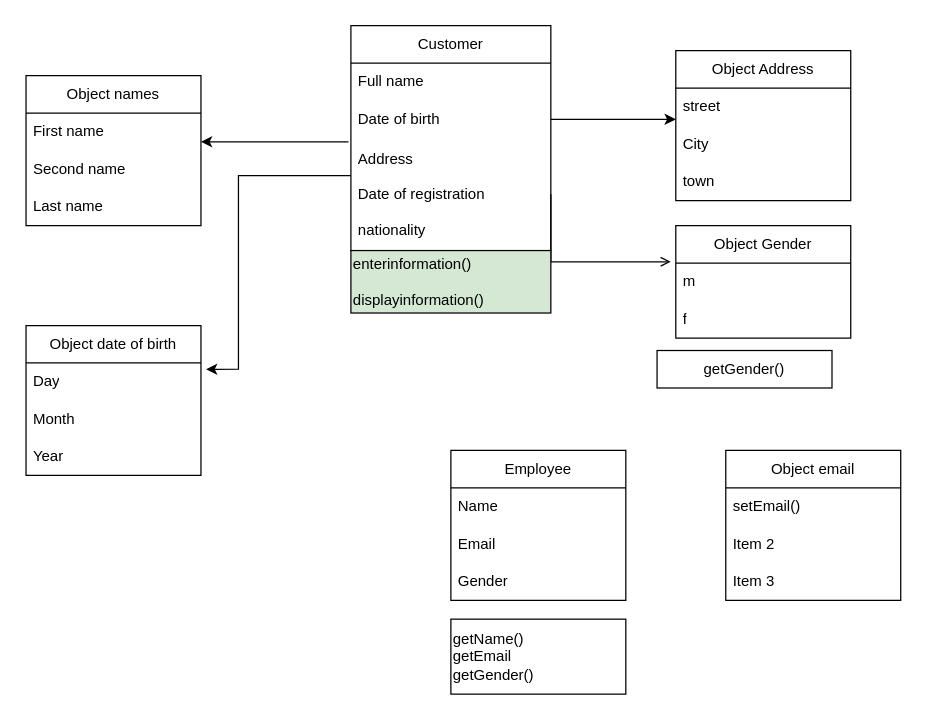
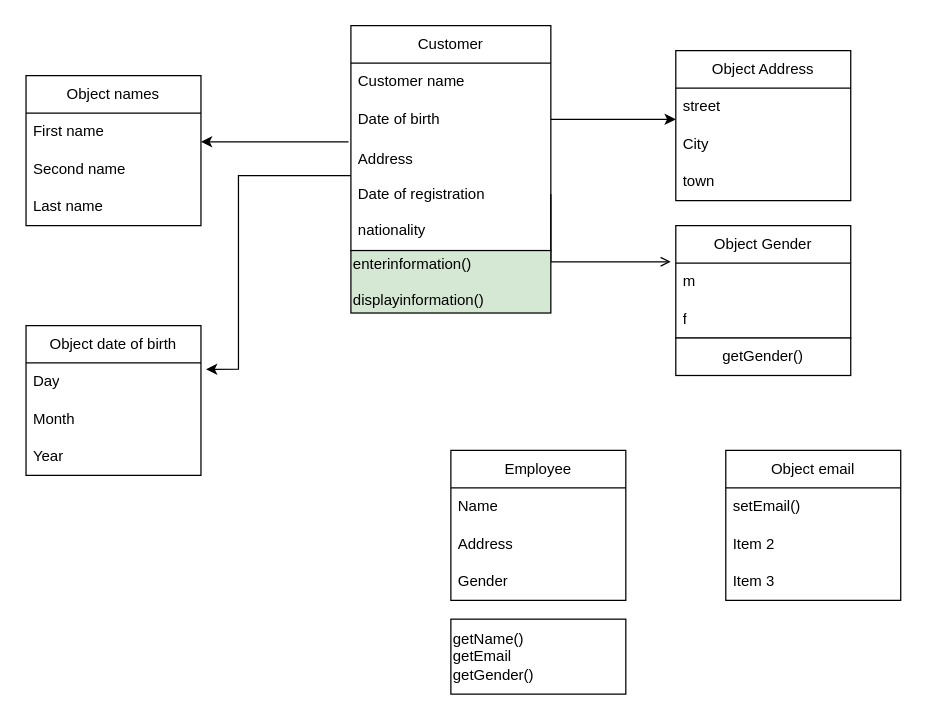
  <mxCell id="0" />
  <mxCell id="1" parent="0" />
  <mxCell id="2" value="Customer" style="swimlane;fontStyle=0;childLayout=stackLayout;horizontal=1;startSize=30;horizontalStack=0;resizeParent=1;resizeParentMax=0;resizeLast=0;collapsible=1;marginBottom=0;whiteSpace=wrap;html=1;" vertex="1" parent="1"><mxGeometry x="280" y="20" width="160" height="180" as="geometry" /></mxCell>
- <mxCell id="3" value="Full name" style="text;strokeColor=none;fillColor=none;align=left;verticalAlign=middle;spacingLeft=4;spacingRight=4;overflow=hidden;points=[[0,0.5],[1,0.5]];portConstraint=eastwest;rotatable=0;whiteSpace=wrap;html=1;" vertex="1" parent="2"><mxGeometry y="30" width="160" height="30" as="geometry" /></mxCell>
+ <mxCell id="3" value="Customer name" style="text;strokeColor=none;fillColor=none;align=left;verticalAlign=middle;spacingLeft=4;spacingRight=4;overflow=hidden;points=[[0,0.5],[1,0.5]];portConstraint=eastwest;rotatable=0;whiteSpace=wrap;html=1;" vertex="1" parent="2"><mxGeometry y="30" width="160" height="30" as="geometry" /></mxCell>
  <mxCell id="4" value="Date of birth" style="text;strokeColor=none;fillColor=none;align=left;verticalAlign=middle;spacingLeft=4;spacingRight=4;overflow=hidden;points=[[0,0.5],[1,0.5]];portConstraint=eastwest;rotatable=0;whiteSpace=wrap;html=1;" vertex="1" parent="2"><mxGeometry y="60" width="160" height="30" as="geometry" /></mxCell>
  <mxCell id="5" value="Address&lt;br&gt;&lt;br&gt;Date of registration&lt;br&gt;&lt;br&gt;nationality" style="text;strokeColor=none;fillColor=none;align=left;verticalAlign=middle;spacingLeft=4;spacingRight=4;overflow=hidden;points=[[0,0.5],[1,0.5]];portConstraint=eastwest;rotatable=0;whiteSpace=wrap;html=1;" vertex="1" parent="2"><mxGeometry y="90" width="160" height="90" as="geometry" /></mxCell>
  <mxCell id="6" value="Employee" style="swimlane;fontStyle=0;childLayout=stackLayout;horizontal=1;startSize=30;horizontalStack=0;resizeParent=1;resizeParentMax=0;resizeLast=0;collapsible=1;marginBottom=0;whiteSpace=wrap;html=1;" vertex="1" parent="1"><mxGeometry x="360" y="360" width="140" height="120" as="geometry" /></mxCell>
  <mxCell id="7" value="Name" style="text;strokeColor=none;fillColor=none;align=left;verticalAlign=middle;spacingLeft=4;spacingRight=4;overflow=hidden;points=[[0,0.5],[1,0.5]];portConstraint=eastwest;rotatable=0;whiteSpace=wrap;html=1;" vertex="1" parent="6"><mxGeometry y="30" width="140" height="30" as="geometry" /></mxCell>
- <mxCell id="8" value="Email" style="text;strokeColor=none;fillColor=none;align=left;verticalAlign=middle;spacingLeft=4;spacingRight=4;overflow=hidden;points=[[0,0.5],[1,0.5]];portConstraint=eastwest;rotatable=0;whiteSpace=wrap;html=1;" vertex="1" parent="6"><mxGeometry y="60" width="140" height="30" as="geometry" /></mxCell>
+ <mxCell id="8" value="Address" style="text;strokeColor=none;fillColor=none;align=left;verticalAlign=middle;spacingLeft=4;spacingRight=4;overflow=hidden;points=[[0,0.5],[1,0.5]];portConstraint=eastwest;rotatable=0;whiteSpace=wrap;html=1;" vertex="1" parent="6"><mxGeometry y="60" width="140" height="30" as="geometry" /></mxCell>
  <mxCell id="9" value="Gender" style="text;strokeColor=none;fillColor=none;align=left;verticalAlign=middle;spacingLeft=4;spacingRight=4;overflow=hidden;points=[[0,0.5],[1,0.5]];portConstraint=eastwest;rotatable=0;whiteSpace=wrap;html=1;" vertex="1" parent="6"><mxGeometry y="90" width="140" height="30" as="geometry" /></mxCell>
  <mxCell id="10" value="Object names" style="swimlane;fontStyle=0;childLayout=stackLayout;horizontal=1;startSize=30;horizontalStack=0;resizeParent=1;resizeParentMax=0;resizeLast=0;collapsible=1;marginBottom=0;whiteSpace=wrap;html=1;" vertex="1" parent="1"><mxGeometry x="20" y="60" width="140" height="120" as="geometry" /></mxCell>
  <mxCell id="11" value="First name" style="text;strokeColor=none;fillColor=none;align=left;verticalAlign=middle;spacingLeft=4;spacingRight=4;overflow=hidden;points=[[0,0.5],[1,0.5]];portConstraint=eastwest;rotatable=0;whiteSpace=wrap;html=1;" vertex="1" parent="10"><mxGeometry y="30" width="140" height="30" as="geometry" /></mxCell>
  <mxCell id="12" value="Second name" style="text;strokeColor=none;fillColor=none;align=left;verticalAlign=middle;spacingLeft=4;spacingRight=4;overflow=hidden;points=[[0,0.5],[1,0.5]];portConstraint=eastwest;rotatable=0;whiteSpace=wrap;html=1;" vertex="1" parent="10"><mxGeometry y="60" width="140" height="30" as="geometry" /></mxCell>
  <mxCell id="13" value="Last name" style="text;strokeColor=none;fillColor=none;align=left;verticalAlign=middle;spacingLeft=4;spacingRight=4;overflow=hidden;points=[[0,0.5],[1,0.5]];portConstraint=eastwest;rotatable=0;whiteSpace=wrap;html=1;" vertex="1" parent="10"><mxGeometry y="90" width="140" height="30" as="geometry" /></mxCell>
  <mxCell id="14" value="Object date of birth" style="swimlane;fontStyle=0;childLayout=stackLayout;horizontal=1;startSize=30;horizontalStack=0;resizeParent=1;resizeParentMax=0;resizeLast=0;collapsible=1;marginBottom=0;whiteSpace=wrap;html=1;" vertex="1" parent="1"><mxGeometry x="20" y="260" width="140" height="120" as="geometry" /></mxCell>
  <mxCell id="15" value="Day" style="text;strokeColor=none;fillColor=none;align=left;verticalAlign=middle;spacingLeft=4;spacingRight=4;overflow=hidden;points=[[0,0.5],[1,0.5]];portConstraint=eastwest;rotatable=0;whiteSpace=wrap;html=1;" vertex="1" parent="14"><mxGeometry y="30" width="140" height="30" as="geometry" /></mxCell>
  <mxCell id="16" value="Month" style="text;strokeColor=none;fillColor=none;align=left;verticalAlign=middle;spacingLeft=4;spacingRight=4;overflow=hidden;points=[[0,0.5],[1,0.5]];portConstraint=eastwest;rotatable=0;whiteSpace=wrap;html=1;" vertex="1" parent="14"><mxGeometry y="60" width="140" height="30" as="geometry" /></mxCell>
  <mxCell id="17" value="Year" style="text;strokeColor=none;fillColor=none;align=left;verticalAlign=middle;spacingLeft=4;spacingRight=4;overflow=hidden;points=[[0,0.5],[1,0.5]];portConstraint=eastwest;rotatable=0;whiteSpace=wrap;html=1;" vertex="1" parent="14"><mxGeometry y="90" width="140" height="30" as="geometry" /></mxCell>
  <mxCell id="18" value="Object Address" style="swimlane;fontStyle=0;childLayout=stackLayout;horizontal=1;startSize=30;horizontalStack=0;resizeParent=1;resizeParentMax=0;resizeLast=0;collapsible=1;marginBottom=0;whiteSpace=wrap;html=1;" vertex="1" parent="1"><mxGeometry x="540" y="40" width="140" height="120" as="geometry" /></mxCell>
  <mxCell id="19" value="street" style="text;strokeColor=none;fillColor=none;align=left;verticalAlign=middle;spacingLeft=4;spacingRight=4;overflow=hidden;points=[[0,0.5],[1,0.5]];portConstraint=eastwest;rotatable=0;whiteSpace=wrap;html=1;" vertex="1" parent="18"><mxGeometry y="30" width="140" height="30" as="geometry" /></mxCell>
  <mxCell id="20" value="City" style="text;strokeColor=none;fillColor=none;align=left;verticalAlign=middle;spacingLeft=4;spacingRight=4;overflow=hidden;points=[[0,0.5],[1,0.5]];portConstraint=eastwest;rotatable=0;whiteSpace=wrap;html=1;" vertex="1" parent="18"><mxGeometry y="60" width="140" height="30" as="geometry" /></mxCell>
  <mxCell id="21" value="town" style="text;strokeColor=none;fillColor=none;align=left;verticalAlign=middle;spacingLeft=4;spacingRight=4;overflow=hidden;points=[[0,0.5],[1,0.5]];portConstraint=eastwest;rotatable=0;whiteSpace=wrap;html=1;" vertex="1" parent="18"><mxGeometry y="90" width="140" height="30" as="geometry" /></mxCell>
  <mxCell id="22" value="" style="endArrow=classic;html=1;rounded=0;exitX=1;exitY=0.5;exitDx=0;exitDy=0;" edge="1" parent="1" source="4"><mxGeometry width="50" height="50" relative="1" as="geometry"><mxPoint x="530" y="240" as="sourcePoint" /><mxPoint x="540" y="95" as="targetPoint" /></mxGeometry></mxCell>
  <mxCell id="23" value="Object Gender" style="swimlane;fontStyle=0;childLayout=stackLayout;horizontal=1;startSize=30;horizontalStack=0;resizeParent=1;resizeParentMax=0;resizeLast=0;collapsible=1;marginBottom=0;whiteSpace=wrap;html=1;" vertex="1" parent="1"><mxGeometry x="540" y="180" width="140" height="90" as="geometry" /></mxCell>
  <mxCell id="24" value="m" style="text;strokeColor=none;fillColor=none;align=left;verticalAlign=middle;spacingLeft=4;spacingRight=4;overflow=hidden;points=[[0,0.5],[1,0.5]];portConstraint=eastwest;rotatable=0;whiteSpace=wrap;html=1;" vertex="1" parent="23"><mxGeometry y="30" width="140" height="30" as="geometry" /></mxCell>
  <mxCell id="25" value="f" style="text;strokeColor=none;fillColor=none;align=left;verticalAlign=middle;spacingLeft=4;spacingRight=4;overflow=hidden;points=[[0,0.5],[1,0.5]];portConstraint=eastwest;rotatable=0;whiteSpace=wrap;html=1;" vertex="1" parent="23"><mxGeometry y="60" width="140" height="30" as="geometry" /></mxCell>
- <mxCell id="26" value="getGender()" style="rounded=0;whiteSpace=wrap;html=1;" vertex="1" parent="1"><mxGeometry x="525" y="280" width="140" height="30" as="geometry" /></mxCell>
+ <mxCell id="26" value="getGender()" style="rounded=0;whiteSpace=wrap;html=1;" vertex="1" parent="1"><mxGeometry x="540" y="270" width="140" height="30" as="geometry" /></mxCell>
  <mxCell id="27" value="" style="endArrow=open;html=1;rounded=0;entryX=-0.029;entryY=-0.033;entryDx=0;entryDy=0;entryPerimeter=0;exitX=1;exitY=0.5;exitDx=0;exitDy=0;" edge="1" parent="1" source="5" target="24"><mxGeometry width="50" height="50" relative="1" as="geometry"><mxPoint x="470" y="260" as="sourcePoint" /><mxPoint x="520" y="210" as="targetPoint" /><Array as="points"><mxPoint x="440" y="209" /></Array></mxGeometry></mxCell>
  <mxCell id="28" value="" style="endArrow=classic;html=1;rounded=0;exitX=-0.012;exitY=0.033;exitDx=0;exitDy=0;exitPerimeter=0;" edge="1" parent="1" source="5"><mxGeometry width="50" height="50" relative="1" as="geometry"><mxPoint x="270" y="113" as="sourcePoint" /><mxPoint x="160" y="113" as="targetPoint" /></mxGeometry></mxCell>
  <mxCell id="29" value="" style="endArrow=classic;html=1;rounded=0;entryX=1.029;entryY=0.167;entryDx=0;entryDy=0;entryPerimeter=0;" edge="1" parent="1" target="15"><mxGeometry width="50" height="50" relative="1" as="geometry"><mxPoint x="280" y="140" as="sourcePoint" /><mxPoint x="290" y="300" as="targetPoint" /><Array as="points"><mxPoint x="190" y="140" /><mxPoint x="190" y="295" /></Array></mxGeometry></mxCell>
  <mxCell id="30" value="Object email" style="swimlane;fontStyle=0;childLayout=stackLayout;horizontal=1;startSize=30;horizontalStack=0;resizeParent=1;resizeParentMax=0;resizeLast=0;collapsible=1;marginBottom=0;whiteSpace=wrap;html=1;" vertex="1" parent="1"><mxGeometry x="580" y="360" width="140" height="120" as="geometry" /></mxCell>
  <mxCell id="31" value="setEmail()" style="text;strokeColor=none;fillColor=none;align=left;verticalAlign=middle;spacingLeft=4;spacingRight=4;overflow=hidden;points=[[0,0.5],[1,0.5]];portConstraint=eastwest;rotatable=0;whiteSpace=wrap;html=1;" vertex="1" parent="30"><mxGeometry y="30" width="140" height="30" as="geometry" /></mxCell>
  <mxCell id="32" value="Item 2" style="text;strokeColor=none;fillColor=none;align=left;verticalAlign=middle;spacingLeft=4;spacingRight=4;overflow=hidden;points=[[0,0.5],[1,0.5]];portConstraint=eastwest;rotatable=0;whiteSpace=wrap;html=1;" vertex="1" parent="30"><mxGeometry y="60" width="140" height="30" as="geometry" /></mxCell>
  <mxCell id="33" value="Item 3" style="text;strokeColor=none;fillColor=none;align=left;verticalAlign=middle;spacingLeft=4;spacingRight=4;overflow=hidden;points=[[0,0.5],[1,0.5]];portConstraint=eastwest;rotatable=0;whiteSpace=wrap;html=1;" vertex="1" parent="30"><mxGeometry y="90" width="140" height="30" as="geometry" /></mxCell>
  <mxCell id="34" value="enterinformation()&lt;br&gt;&lt;br&gt;displayinformation()" style="rounded=0;whiteSpace=wrap;html=1;align=left;fillColor=#d5e8d4;" vertex="1" parent="1"><mxGeometry x="280" y="200" width="160" height="50" as="geometry" /></mxCell>
  <mxCell id="35" value="getName()&lt;br&gt;getEmail&lt;br&gt;&lt;div style=&quot;&quot;&gt;&lt;span style=&quot;background-color: initial;&quot;&gt;getGender()&lt;/span&gt;&lt;/div&gt;" style="rounded=0;whiteSpace=wrap;html=1;align=left;" vertex="1" parent="1"><mxGeometry x="360" y="495" width="140" height="60" as="geometry" /></mxCell>
